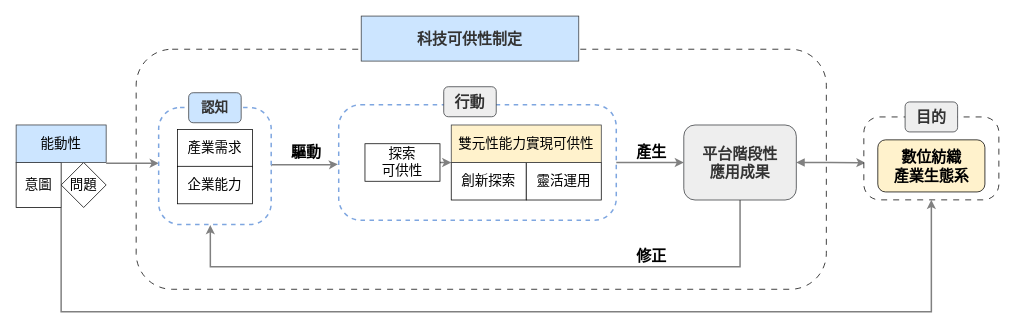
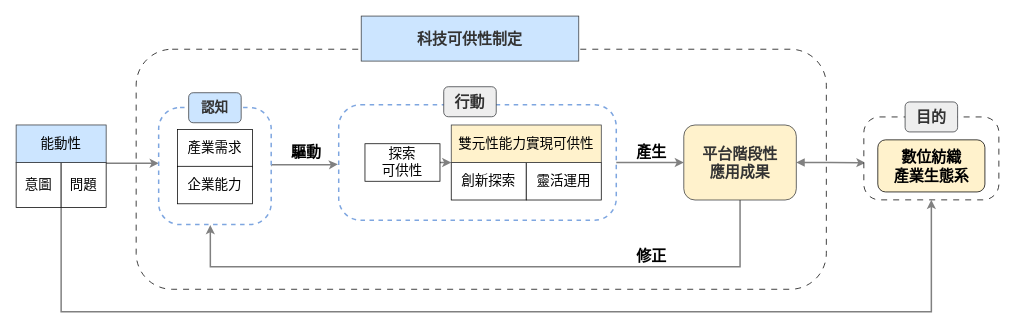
  <mxCell id="0" />
  <mxCell id="1" parent="0" />
  <mxCell id="2" value="" style="rounded=1;whiteSpace=wrap;html=1;movable=1;resizable=1;rotatable=1;deletable=1;editable=1;locked=0;connectable=1;strokeWidth=1;fontFamily=標楷體;fontSize=18;fontStyle=0;dashed=1;dashPattern=8 8;" parent="1" vertex="1"><mxGeometry x="181" y="65" width="920" height="320" as="geometry" /></mxCell>
  <mxCell id="3" value="&lt;font style=&quot;font-size: 20px;&quot; face=&quot;標楷體&quot;&gt;&lt;b style=&quot;&quot;&gt;驅&lt;/b&gt;&lt;/font&gt;&lt;b style=&quot;font-size: 20px; font-family: 標楷體; background-color: transparent; color: light-dark(rgb(0, 0, 0), rgb(255, 255, 255));&quot;&gt;動&lt;/b&gt;" style="text;html=1;align=center;verticalAlign=middle;whiteSpace=wrap;rounded=0;fontFamily=Helvetica;fontSize=12;fontColor=default;" parent="1" vertex="1"><mxGeometry x="381.003" y="185.535" width="54.375" height="30" as="geometry" /></mxCell>
  <mxCell id="4" value="&lt;font style=&quot;font-size: 20px;&quot; color=&quot;#333333&quot;&gt;&lt;b&gt;科技可供性制定&lt;/b&gt;&lt;/font&gt;" style="rounded=0;whiteSpace=wrap;html=1;strokeColor=#36393d;fillColor=#cce5ff;fontFamily=標楷體;fontSize=18;fontStyle=0;align=center;verticalAlign=middle;fontColor=default;resizable=1;" parent="1" vertex="1"><mxGeometry x="481" y="20.81" width="290" height="60" as="geometry" /></mxCell>
  <mxCell id="5" value="&lt;font face=&quot;標楷體&quot;&gt;&lt;span style=&quot;font-size: 20px;&quot;&gt;&lt;b&gt;產生&lt;/b&gt;&lt;/span&gt;&lt;/font&gt;" style="text;html=1;align=center;verticalAlign=middle;whiteSpace=wrap;rounded=0;fontFamily=Helvetica;fontSize=12;fontColor=default;" parent="1" vertex="1"><mxGeometry x="841.003" y="185.535" width="54.375" height="30" as="geometry" /></mxCell>
  <mxCell id="6" style="edgeStyle=orthogonalEdgeStyle;rounded=0;orthogonalLoop=1;jettySize=auto;html=1;exitX=1;exitY=0.5;exitDx=0;exitDy=0;strokeWidth=2;strokeColor=#808080;entryX=-0.003;entryY=0.516;entryDx=0;entryDy=0;entryPerimeter=0;" parent="1" target="29" edge="1"><mxGeometry relative="1" as="geometry"><mxPoint x="361" y="221.035" as="sourcePoint" /><mxPoint x="461" y="220" as="targetPoint" /><Array as="points"><mxPoint x="361" y="219" /><mxPoint x="441" y="219" /></Array></mxGeometry></mxCell>
  <mxCell id="7" value="&lt;font face=&quot;標楷體&quot;&gt;&lt;span style=&quot;font-size: 20px;&quot;&gt;&lt;b&gt;修正&lt;/b&gt;&lt;/span&gt;&lt;/font&gt;" style="text;html=1;align=center;verticalAlign=middle;whiteSpace=wrap;rounded=0;fontFamily=Helvetica;fontSize=12;fontColor=default;" parent="1" vertex="1"><mxGeometry x="841.003" y="324.995" width="54.375" height="30" as="geometry" /></mxCell>
  <mxCell id="8" style="edgeStyle=orthogonalEdgeStyle;rounded=0;orthogonalLoop=1;jettySize=auto;html=1;entryX=0.009;entryY=0.413;entryDx=0;entryDy=0;entryPerimeter=0;strokeColor=#808080;strokeWidth=2;align=center;verticalAlign=middle;fontFamily=Helvetica;fontSize=11;fontColor=default;labelBackgroundColor=default;endArrow=classic;startArrow=block;startFill=1;exitX=1;exitY=0.5;exitDx=0;exitDy=0;" parent="1" source="10" edge="1"><mxGeometry relative="1" as="geometry"><mxPoint x="1031" y="216" as="sourcePoint" /><mxPoint x="1153.11" y="216.323" as="targetPoint" /></mxGeometry></mxCell>
  <mxCell id="9" style="edgeStyle=orthogonalEdgeStyle;rounded=0;orthogonalLoop=1;jettySize=auto;html=1;exitX=0.5;exitY=1;exitDx=0;exitDy=0;entryX=0.459;entryY=1.004;entryDx=0;entryDy=0;entryPerimeter=0;strokeColor=#808080;strokeWidth=2;align=center;verticalAlign=middle;fontFamily=Helvetica;fontSize=11;fontColor=default;labelBackgroundColor=default;endArrow=classic;" parent="1" source="10" target="22" edge="1"><mxGeometry relative="1" as="geometry"><Array as="points"><mxPoint x="986" y="355" /><mxPoint x="280" y="355" /></Array></mxGeometry></mxCell>
- <mxCell id="10" value="&lt;font color=&quot;#333333&quot;&gt;&lt;b&gt;平台階段性&lt;/b&gt;&lt;/font&gt;&lt;div&gt;&lt;font color=&quot;#333333&quot;&gt;&lt;b&gt;應用成果&lt;/b&gt;&lt;/font&gt;&lt;/div&gt;" style="rounded=1;whiteSpace=wrap;html=1;strokeColor=#36393d;fillColor=#eeeeee;fontFamily=標楷體;fontSize=20;fontStyle=0" parent="1" vertex="1"><mxGeometry x="911" y="166" width="150" height="100" as="geometry" /></mxCell>
+ <mxCell id="10" value="&lt;font color=&quot;#333333&quot;&gt;&lt;b&gt;平台階段性&lt;/b&gt;&lt;/font&gt;&lt;div&gt;&lt;font color=&quot;#333333&quot;&gt;&lt;b&gt;應用成果&lt;/b&gt;&lt;/font&gt;&lt;/div&gt;" style="rounded=1;whiteSpace=wrap;html=1;strokeColor=#36393d;fillColor=#fff2cc;fontFamily=標楷體;fontSize=20;fontStyle=0;" parent="1" vertex="1"><mxGeometry x="911" y="166" width="150" height="100" as="geometry" /></mxCell>
  <mxCell id="11" value="" style="group" parent="1" vertex="1" connectable="0"><mxGeometry x="1151" y="135.26" width="180" height="130.55" as="geometry" /></mxCell>
  <mxCell id="12" value="" style="rounded=1;whiteSpace=wrap;html=1;movable=1;resizable=1;rotatable=1;deletable=1;editable=1;locked=0;connectable=1;strokeWidth=1;dashed=1;dashPattern=8 8;fontFamily=標楷體;fontSize=18;fontStyle=0;arcSize=19;" parent="11" vertex="1"><mxGeometry y="20.01" width="180" height="110.54" as="geometry" /></mxCell>
  <mxCell id="13" value="&lt;font style=&quot;font-size: 20px;&quot;&gt;&lt;b&gt;數位紡織&lt;/b&gt;&lt;/font&gt;&lt;div&gt;&lt;font style=&quot;font-size: 20px;&quot;&gt;&lt;b&gt;產業生態系&lt;/b&gt;&lt;/font&gt;&lt;/div&gt;" style="rounded=1;whiteSpace=wrap;html=1;fontSize=18;fontFamily=標楷體;movable=1;resizable=1;rotatable=1;deletable=1;editable=1;locked=0;connectable=1;fontStyle=0;fillColor=#fff2cc;strokeColor=#000000;" parent="11" vertex="1"><mxGeometry x="18.61" y="50.55" width="142.78" height="69.45" as="geometry" /></mxCell>
  <mxCell id="14" value="&lt;font color=&quot;#333333&quot; style=&quot;font-size: 20px;&quot;&gt;&lt;span style=&quot;&quot;&gt;目的&lt;/span&gt;&lt;/font&gt;" style="rounded=1;whiteSpace=wrap;html=1;strokeColor=#36393d;fillColor=#eeeeee;fontFamily=標楷體;fontSize=18;fontStyle=1" parent="11" vertex="1"><mxGeometry x="55" width="70" height="40" as="geometry" /></mxCell>
  <mxCell id="15" style="edgeStyle=orthogonalEdgeStyle;rounded=0;orthogonalLoop=1;jettySize=auto;html=1;strokeColor=#808080;strokeWidth=2;align=center;verticalAlign=middle;fontFamily=Helvetica;fontSize=11;fontColor=default;labelBackgroundColor=default;endArrow=classic;" parent="1" source="17" target="22" edge="1"><mxGeometry relative="1" as="geometry"><Array as="points"><mxPoint x="161" y="217" /><mxPoint x="161" y="217" /></Array></mxGeometry></mxCell>
  <mxCell id="16" style="edgeStyle=orthogonalEdgeStyle;rounded=0;orthogonalLoop=1;jettySize=auto;html=1;exitX=0.5;exitY=1;exitDx=0;exitDy=0;entryX=0.5;entryY=1;entryDx=0;entryDy=0;strokeColor=#808080;strokeWidth=2;align=center;verticalAlign=middle;fontFamily=Helvetica;fontSize=11;fontColor=default;labelBackgroundColor=default;endArrow=classic;" parent="1" source="17" target="12" edge="1"><mxGeometry relative="1" as="geometry"><mxPoint x="81" y="415" as="targetPoint" /><Array as="points"><mxPoint x="81" y="415" /><mxPoint x="1241" y="415" /></Array></mxGeometry></mxCell>
  <mxCell id="17" value="" style="group;movable=1;resizable=1;rotatable=1;deletable=1;editable=1;locked=0;connectable=1;" parent="1" vertex="1" connectable="0"><mxGeometry x="20.998" y="165.97" width="120.003" height="110" as="geometry" /></mxCell>
  <mxCell id="18" value="&lt;span style=&quot;background-color: transparent; color: light-dark(rgb(0, 0, 0), rgb(255, 255, 255));&quot;&gt;意圖&lt;/span&gt;" style="rounded=0;whiteSpace=wrap;html=1;movable=1;resizable=1;rotatable=1;deletable=1;editable=1;locked=0;connectable=1;fontFamily=標楷體;fontSize=18;fontStyle=0" parent="17" vertex="1"><mxGeometry y="50" width="60" height="60" as="geometry" /></mxCell>
- <mxCell id="19" value="問題" style="rhombus;whiteSpace=wrap;html=1;movable=1;resizable=1;rotatable=1;deletable=1;editable=1;locked=0;connectable=1;fontFamily=標楷體;fontSize=18;fontStyle=0;" parent="17" vertex="1"><mxGeometry x="60" y="50" width="60" height="60" as="geometry" /></mxCell>
+ <mxCell id="19" value="問題" style="rounded=0;whiteSpace=wrap;html=1;movable=1;resizable=1;rotatable=1;deletable=1;editable=1;locked=0;connectable=1;fontFamily=標楷體;fontSize=18;fontStyle=0" parent="17" vertex="1"><mxGeometry x="60" y="50" width="60" height="60" as="geometry" /></mxCell>
  <mxCell id="20" value="能動性" style="rounded=0;whiteSpace=wrap;html=1;movable=1;resizable=1;rotatable=1;deletable=1;editable=1;locked=0;connectable=1;fontFamily=標楷體;fontSize=18;fontStyle=0;fillColor=#cce5ff;strokeColor=#36393d;align=center;verticalAlign=middle;fontColor=default;" parent="17" vertex="1"><mxGeometry x="0.003" width="120" height="50" as="geometry" /></mxCell>
  <mxCell id="21" value="" style="group" parent="1" vertex="1" connectable="0"><mxGeometry x="211" y="123" width="150" height="175.81" as="geometry" /></mxCell>
  <mxCell id="22" value="" style="rounded=1;whiteSpace=wrap;html=1;movable=1;resizable=1;rotatable=1;deletable=1;editable=1;locked=0;connectable=1;strokeWidth=2;dashed=1;fontFamily=標楷體;fontSize=18;fontStyle=0;strokeColor=#7EA6E0;align=center;verticalAlign=middle;arcSize=19;fontColor=default;fillColor=default;" parent="21" vertex="1"><mxGeometry y="19.74" width="150" height="156.07" as="geometry" /></mxCell>
  <mxCell id="23" value="&lt;font color=&quot;#333333&quot;&gt;&lt;span&gt;&lt;b&gt;認知&lt;/b&gt;&lt;/span&gt;&lt;/font&gt;" style="rounded=1;whiteSpace=wrap;html=1;strokeColor=#36393d;fillColor=#cce5ff;fontFamily=標楷體;fontSize=18;fontStyle=0;" parent="21" vertex="1"><mxGeometry x="40" width="70" height="40" as="geometry" /></mxCell>
  <mxCell id="24" value="" style="group" parent="21" vertex="1" connectable="0"><mxGeometry x="25" y="49.02" width="100" height="99.03" as="geometry" /></mxCell>
  <mxCell id="25" value="" style="group" parent="24" vertex="1" connectable="0"><mxGeometry width="100" height="99.03" as="geometry" /></mxCell>
  <mxCell id="26" value="產業需求" style="rounded=0;whiteSpace=wrap;html=1;movable=1;resizable=1;rotatable=1;deletable=1;editable=1;locked=0;connectable=1;fontFamily=標楷體;fontSize=18;fontStyle=0;strokeColor=default;align=center;verticalAlign=middle;fontColor=default;fillColor=default;" parent="25" vertex="1"><mxGeometry width="100" height="50" as="geometry" /></mxCell>
  <mxCell id="27" value="企業能力" style="rounded=0;whiteSpace=wrap;html=1;movable=1;resizable=1;rotatable=1;deletable=1;editable=1;locked=0;connectable=1;fontFamily=標楷體;fontSize=18;fontStyle=0;fillColor=default;strokeColor=default;align=center;verticalAlign=middle;fontColor=default;" parent="25" vertex="1"><mxGeometry y="49.03" width="100" height="50" as="geometry" /></mxCell>
  <mxCell id="28" value="" style="group" parent="1" vertex="1" connectable="0"><mxGeometry x="451" y="115" width="390" height="184.0" as="geometry" /></mxCell>
  <mxCell id="29" value="" style="rounded=1;whiteSpace=wrap;html=1;movable=1;resizable=1;rotatable=1;deletable=1;editable=1;locked=0;connectable=1;strokeWidth=2;dashed=1;fontFamily=標楷體;fontSize=18;fontStyle=0;arcSize=19;strokeColor=#7EA6E0;" parent="28" vertex="1"><mxGeometry y="24" width="370" height="154" as="geometry" /></mxCell>
  <mxCell id="30" value="&lt;span style=&quot;color: light-dark(rgb(51, 51, 51), rgb(193, 193, 193)); background-color: transparent;&quot;&gt;&lt;b&gt;&lt;font style=&quot;font-size: 20px;&quot;&gt;行動&lt;/font&gt;&lt;/b&gt;&lt;/span&gt;" style="rounded=1;whiteSpace=wrap;html=1;strokeColor=#36393d;fillColor=#eeeeee;fontFamily=標楷體;fontSize=18;fontStyle=0" parent="28" vertex="1"><mxGeometry x="140" width="70" height="40" as="geometry" /></mxCell>
  <mxCell id="31" style="edgeStyle=orthogonalEdgeStyle;rounded=0;orthogonalLoop=1;jettySize=auto;html=1;exitX=1;exitY=0.5;exitDx=0;exitDy=0;strokeColor=#808080;strokeWidth=2;align=center;verticalAlign=middle;fontFamily=Helvetica;fontSize=11;fontColor=default;labelBackgroundColor=default;endArrow=classic;" parent="28" source="32" edge="1"><mxGeometry relative="1" as="geometry"><mxPoint x="150" y="101.2" as="targetPoint" /></mxGeometry></mxCell>
  <mxCell id="32" value="探索&lt;div&gt;可供性&lt;/div&gt;" style="rounded=0;whiteSpace=wrap;html=1;movable=1;resizable=1;rotatable=1;deletable=1;editable=1;locked=0;connectable=1;fontFamily=標楷體;fontSize=18;fontStyle=0;align=center;verticalAlign=middle;" parent="28" vertex="1"><mxGeometry x="35" y="76.0" width="100" height="50" as="geometry" /></mxCell>
  <mxCell id="33" value="" style="group" parent="28" vertex="1" connectable="0"><mxGeometry x="150.0" y="51.0" width="200.0" height="100" as="geometry" /></mxCell>
  <mxCell id="34" value="" style="group" parent="33" vertex="1" connectable="0"><mxGeometry width="200.0" height="100" as="geometry" /></mxCell>
  <mxCell id="35" value="創新探索" style="rounded=0;whiteSpace=wrap;html=1;movable=1;resizable=1;rotatable=1;deletable=1;editable=1;locked=0;connectable=1;fontFamily=標楷體;fontSize=18;fontStyle=0" parent="34" vertex="1"><mxGeometry y="50" width="100" height="50" as="geometry" /></mxCell>
  <mxCell id="36" value="靈活運用" style="rounded=0;whiteSpace=wrap;html=1;movable=1;resizable=1;rotatable=1;deletable=1;editable=1;locked=0;connectable=1;fontFamily=標楷體;fontSize=18;fontStyle=0" parent="34" vertex="1"><mxGeometry x="100.0" y="50" width="100" height="50" as="geometry" /></mxCell>
  <mxCell id="37" value="雙元性能力實現可供性" style="rounded=0;whiteSpace=wrap;html=1;fontSize=18;fontFamily=標楷體;movable=1;resizable=1;rotatable=1;deletable=1;editable=1;locked=0;connectable=1;fillColor=#fff2cc;strokeColor=#36393d;fontStyle=0;align=center;verticalAlign=middle;" parent="33" vertex="1"><mxGeometry width="200" height="50" as="geometry" /></mxCell>
  <mxCell id="38" style="edgeStyle=orthogonalEdgeStyle;rounded=0;orthogonalLoop=1;jettySize=auto;html=1;exitX=1;exitY=0.5;exitDx=0;exitDy=0;strokeColor=#808080;strokeWidth=2;align=center;verticalAlign=middle;fontFamily=Helvetica;fontSize=11;fontColor=default;labelBackgroundColor=default;endArrow=classic;" parent="1" source="29" target="10" edge="1"><mxGeometry relative="1" as="geometry" /></mxCell>
